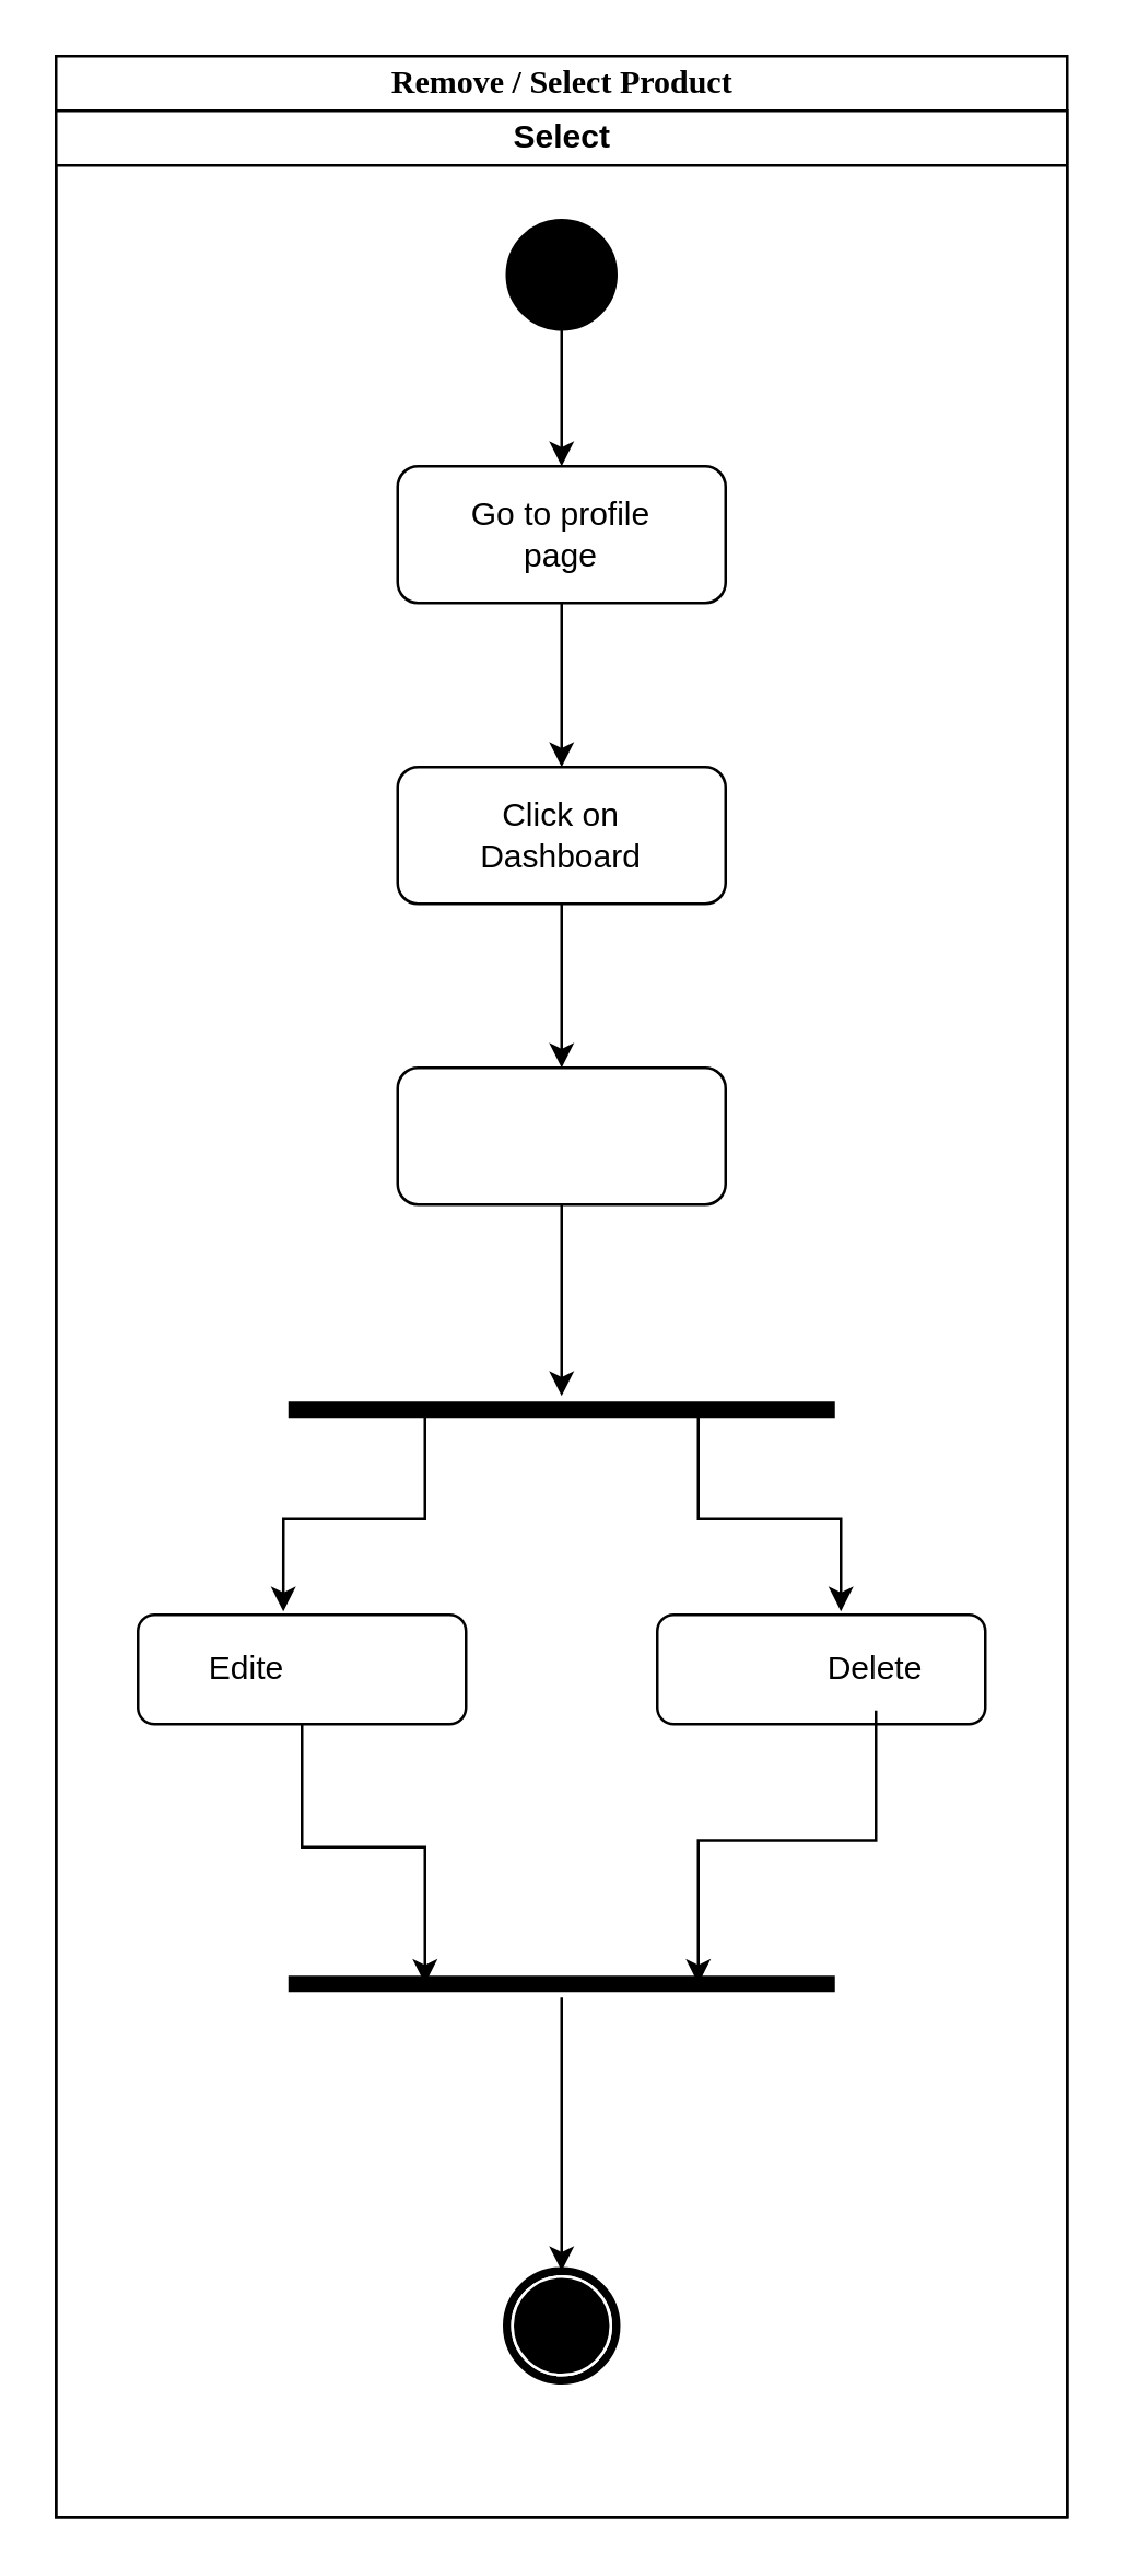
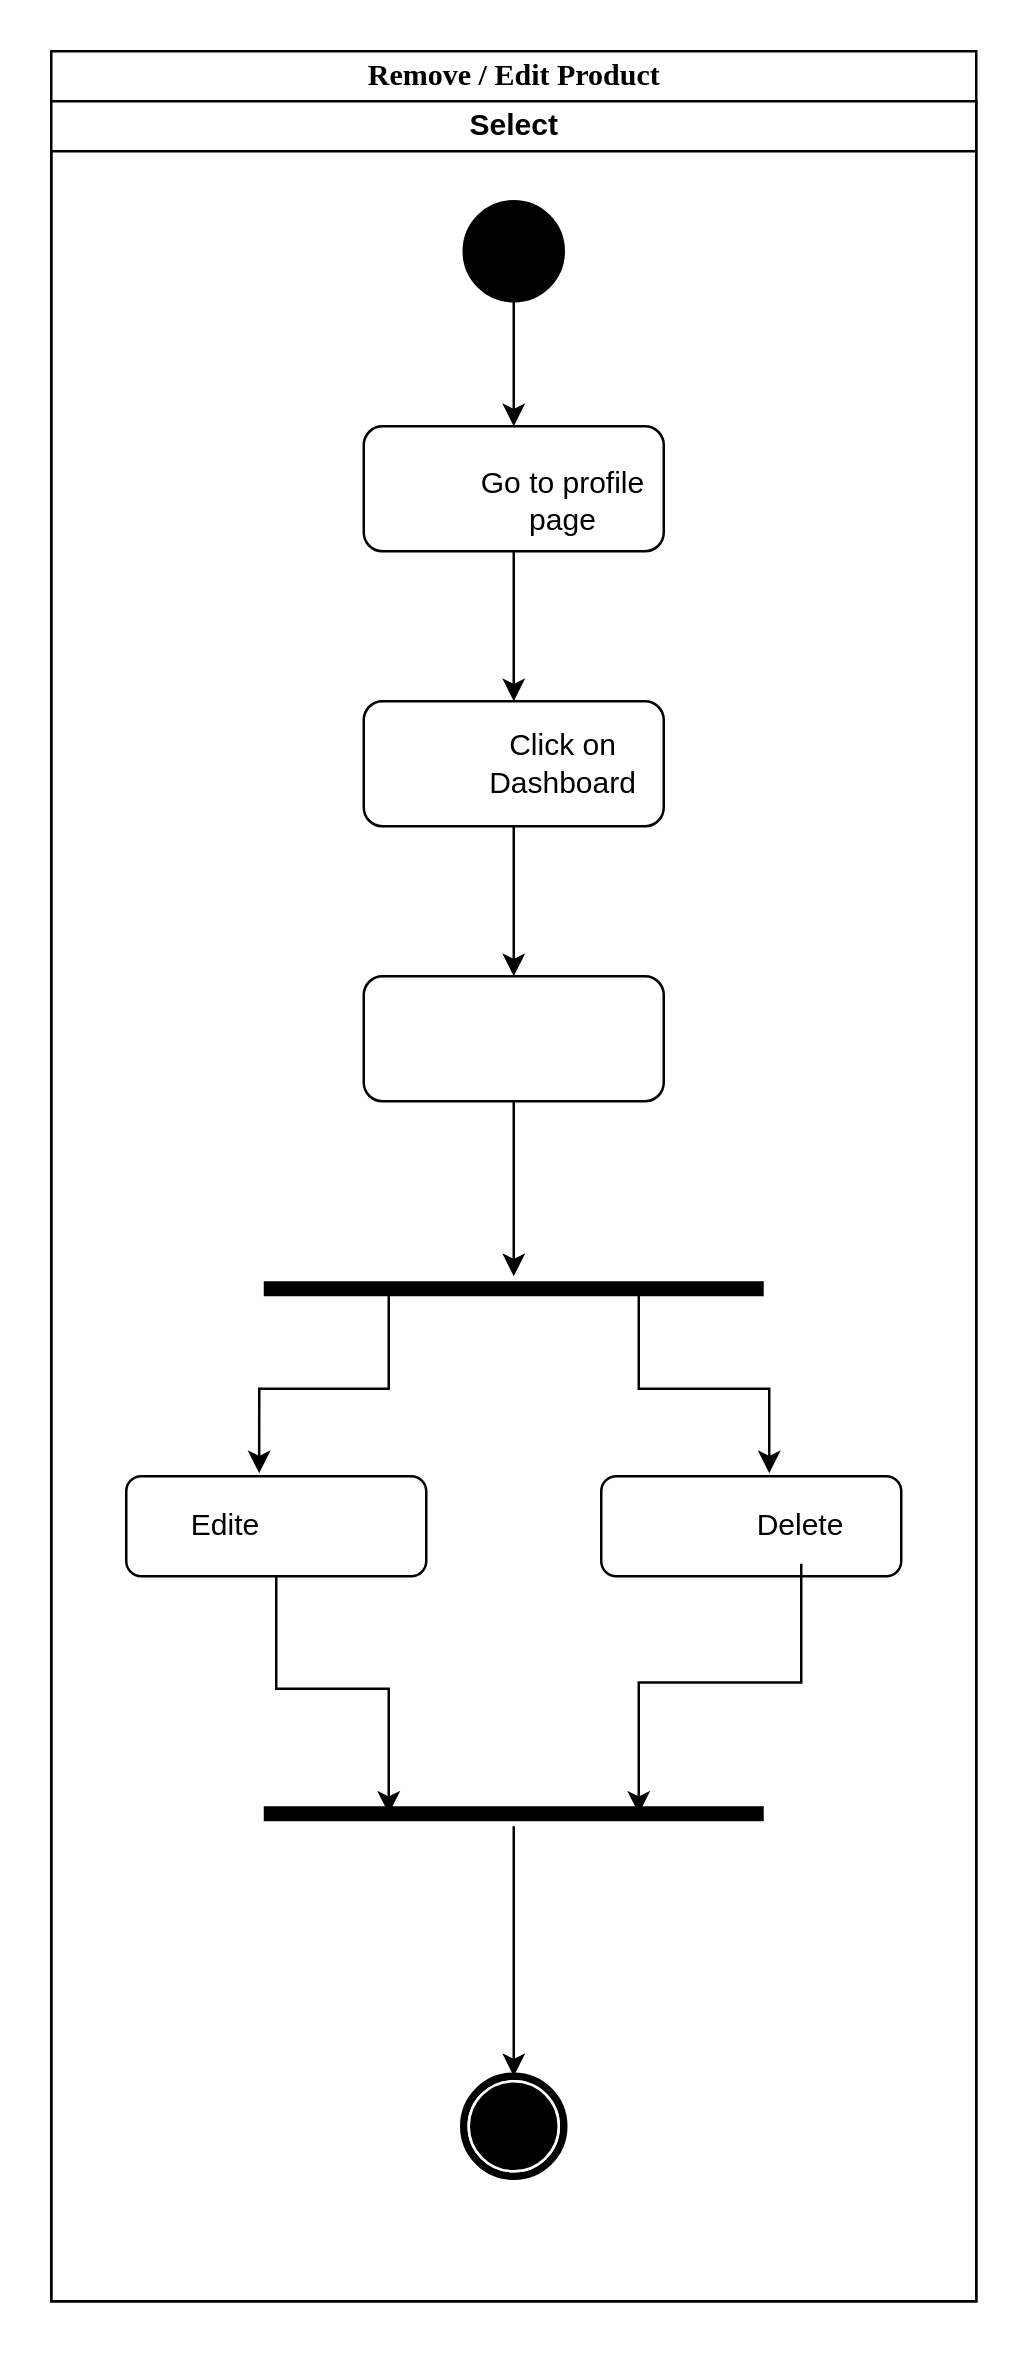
  <mxCell id="0" />
  <mxCell id="1" parent="0" />
- <mxCell id="2" value="Remove / Select Product" style="swimlane;html=1;childLayout=stackLayout;startSize=20;rounded=0;shadow=0;comic=0;labelBackgroundColor=none;strokeWidth=1;fontFamily=Verdana;fontSize=12;align=center;" parent="1" vertex="1"><mxGeometry x="20" y="20" width="370" height="900" as="geometry" /></mxCell>
+ <mxCell id="2" value="Remove / Edit Product" style="swimlane;html=1;childLayout=stackLayout;startSize=20;rounded=0;shadow=0;comic=0;labelBackgroundColor=none;strokeWidth=1;fontFamily=Verdana;fontSize=12;align=center;" parent="1" vertex="1"><mxGeometry x="20" y="20" width="370" height="900" as="geometry" /></mxCell>
  <mxCell id="3" value="Select" style="swimlane;html=1;startSize=20;" parent="2" vertex="1"><mxGeometry y="20" width="370" height="880" as="geometry" /></mxCell>
  <mxCell id="4" value="" style="edgeStyle=orthogonalEdgeStyle;rounded=0;orthogonalLoop=1;jettySize=auto;html=1;" edge="1" parent="3" source="5" target="8"><mxGeometry relative="1" as="geometry" /></mxCell>
  <mxCell id="5" value="" style="ellipse;whiteSpace=wrap;html=1;rounded=0;shadow=0;comic=0;labelBackgroundColor=none;strokeWidth=1;fillColor=#000000;fontFamily=Verdana;fontSize=12;align=center;" parent="3" vertex="1"><mxGeometry x="165" y="40" width="40" height="40" as="geometry" /></mxCell>
  <mxCell id="6" value="" style="shape=mxgraph.bpmn.shape;html=1;verticalLabelPosition=bottom;labelBackgroundColor=#ffffff;verticalAlign=top;perimeter=ellipsePerimeter;outline=end;symbol=terminate;rounded=0;shadow=0;comic=0;strokeWidth=1;fontFamily=Verdana;fontSize=12;align=center;" parent="3" vertex="1"><mxGeometry x="165" y="790" width="40" height="40" as="geometry" /></mxCell>
  <mxCell id="7" value="" style="edgeStyle=orthogonalEdgeStyle;rounded=0;orthogonalLoop=1;jettySize=auto;html=1;" edge="1" parent="3" source="8" target="11"><mxGeometry relative="1" as="geometry" /></mxCell>
  <mxCell id="8" value="" style="rounded=1;whiteSpace=wrap;html=1;" vertex="1" parent="3"><mxGeometry x="125" y="130" width="120" height="50" as="geometry" /></mxCell>
- <mxCell id="9" value="Go to profile page" style="text;html=1;align=center;verticalAlign=middle;whiteSpace=wrap;rounded=0;" vertex="1" parent="3"><mxGeometry x="150" y="140" width="70" height="30" as="geometry" /></mxCell>
+ <mxCell id="9" value="Go to profile page" style="text;html=1;align=center;verticalAlign=middle;whiteSpace=wrap;rounded=0;" vertex="1" parent="3"><mxGeometry x="170" y="145" width="70" height="30" as="geometry" /></mxCell>
  <mxCell id="10" value="" style="edgeStyle=orthogonalEdgeStyle;rounded=0;orthogonalLoop=1;jettySize=auto;html=1;" edge="1" parent="3" source="11" target="14"><mxGeometry relative="1" as="geometry" /></mxCell>
  <mxCell id="11" value="" style="rounded=1;whiteSpace=wrap;html=1;" vertex="1" parent="3"><mxGeometry x="125" y="240" width="120" height="50" as="geometry" /></mxCell>
- <mxCell id="12" value="Click on Dashboard" style="text;html=1;align=center;verticalAlign=middle;whiteSpace=wrap;rounded=0;" vertex="1" parent="3"><mxGeometry x="155" y="250" width="60" height="30" as="geometry" /></mxCell>
+ <mxCell id="12" value="Click on Dashboard" style="text;html=1;align=center;verticalAlign=middle;whiteSpace=wrap;rounded=0;" vertex="1" parent="3"><mxGeometry x="175" y="250" width="60" height="30" as="geometry" /></mxCell>
  <mxCell id="13" value="" style="edgeStyle=orthogonalEdgeStyle;rounded=0;orthogonalLoop=1;jettySize=auto;html=1;" edge="1" parent="3" source="14"><mxGeometry relative="1" as="geometry"><mxPoint x="185" y="470" as="targetPoint" /></mxGeometry></mxCell>
  <mxCell id="14" value="" style="rounded=1;whiteSpace=wrap;html=1;" vertex="1" parent="3"><mxGeometry x="125" y="350" width="120" height="50" as="geometry" /></mxCell>
  <mxCell id="15" value="" style="shape=line;html=1;strokeWidth=6;strokeColor=#000000;direction=west;" vertex="1" parent="3"><mxGeometry x="85" y="470" width="200" height="10" as="geometry" /></mxCell>
  <mxCell id="16" value="" style="rounded=1;whiteSpace=wrap;html=1;" vertex="1" parent="3"><mxGeometry x="30" y="550" width="120" height="40" as="geometry" /></mxCell>
  <mxCell id="17" value="" style="rounded=1;whiteSpace=wrap;html=1;" vertex="1" parent="3"><mxGeometry x="220" y="550" width="120" height="40" as="geometry" /></mxCell>
  <mxCell id="18" style="edgeStyle=orthogonalEdgeStyle;rounded=0;orthogonalLoop=1;jettySize=auto;html=1;exitX=0.25;exitY=0.5;exitDx=0;exitDy=0;exitPerimeter=0;entryX=0.56;entryY=-0.03;entryDx=0;entryDy=0;entryPerimeter=0;" edge="1" parent="3" source="15" target="17"><mxGeometry relative="1" as="geometry" /></mxCell>
  <mxCell id="19" style="edgeStyle=orthogonalEdgeStyle;rounded=0;orthogonalLoop=1;jettySize=auto;html=1;exitX=0.75;exitY=0.5;exitDx=0;exitDy=0;exitPerimeter=0;entryX=0.443;entryY=-0.03;entryDx=0;entryDy=0;entryPerimeter=0;" edge="1" parent="3" source="15" target="16"><mxGeometry relative="1" as="geometry" /></mxCell>
  <mxCell id="20" value="Edite" style="text;html=1;align=center;verticalAlign=middle;whiteSpace=wrap;rounded=0;" vertex="1" parent="3"><mxGeometry x="40" y="555" width="60" height="30" as="geometry" /></mxCell>
  <mxCell id="21" value="Delete" style="text;html=1;align=center;verticalAlign=middle;whiteSpace=wrap;rounded=0;" vertex="1" parent="3"><mxGeometry x="270" y="555" width="60" height="30" as="geometry" /></mxCell>
  <mxCell id="22" value="" style="edgeStyle=orthogonalEdgeStyle;rounded=0;orthogonalLoop=1;jettySize=auto;html=1;" edge="1" parent="3" source="23" target="6"><mxGeometry relative="1" as="geometry" /></mxCell>
  <mxCell id="23" value="" style="shape=line;html=1;strokeWidth=6;strokeColor=#000000;" vertex="1" parent="3"><mxGeometry x="85" y="680" width="200" height="10" as="geometry" /></mxCell>
  <mxCell id="24" style="edgeStyle=orthogonalEdgeStyle;rounded=0;orthogonalLoop=1;jettySize=auto;html=1;entryX=0.75;entryY=0.5;entryDx=0;entryDy=0;entryPerimeter=0;" edge="1" parent="3" source="21" target="23"><mxGeometry relative="1" as="geometry" /></mxCell>
  <mxCell id="25" style="edgeStyle=orthogonalEdgeStyle;rounded=0;orthogonalLoop=1;jettySize=auto;html=1;entryX=0.25;entryY=0.5;entryDx=0;entryDy=0;entryPerimeter=0;" edge="1" parent="3" source="16" target="23"><mxGeometry relative="1" as="geometry" /></mxCell>
